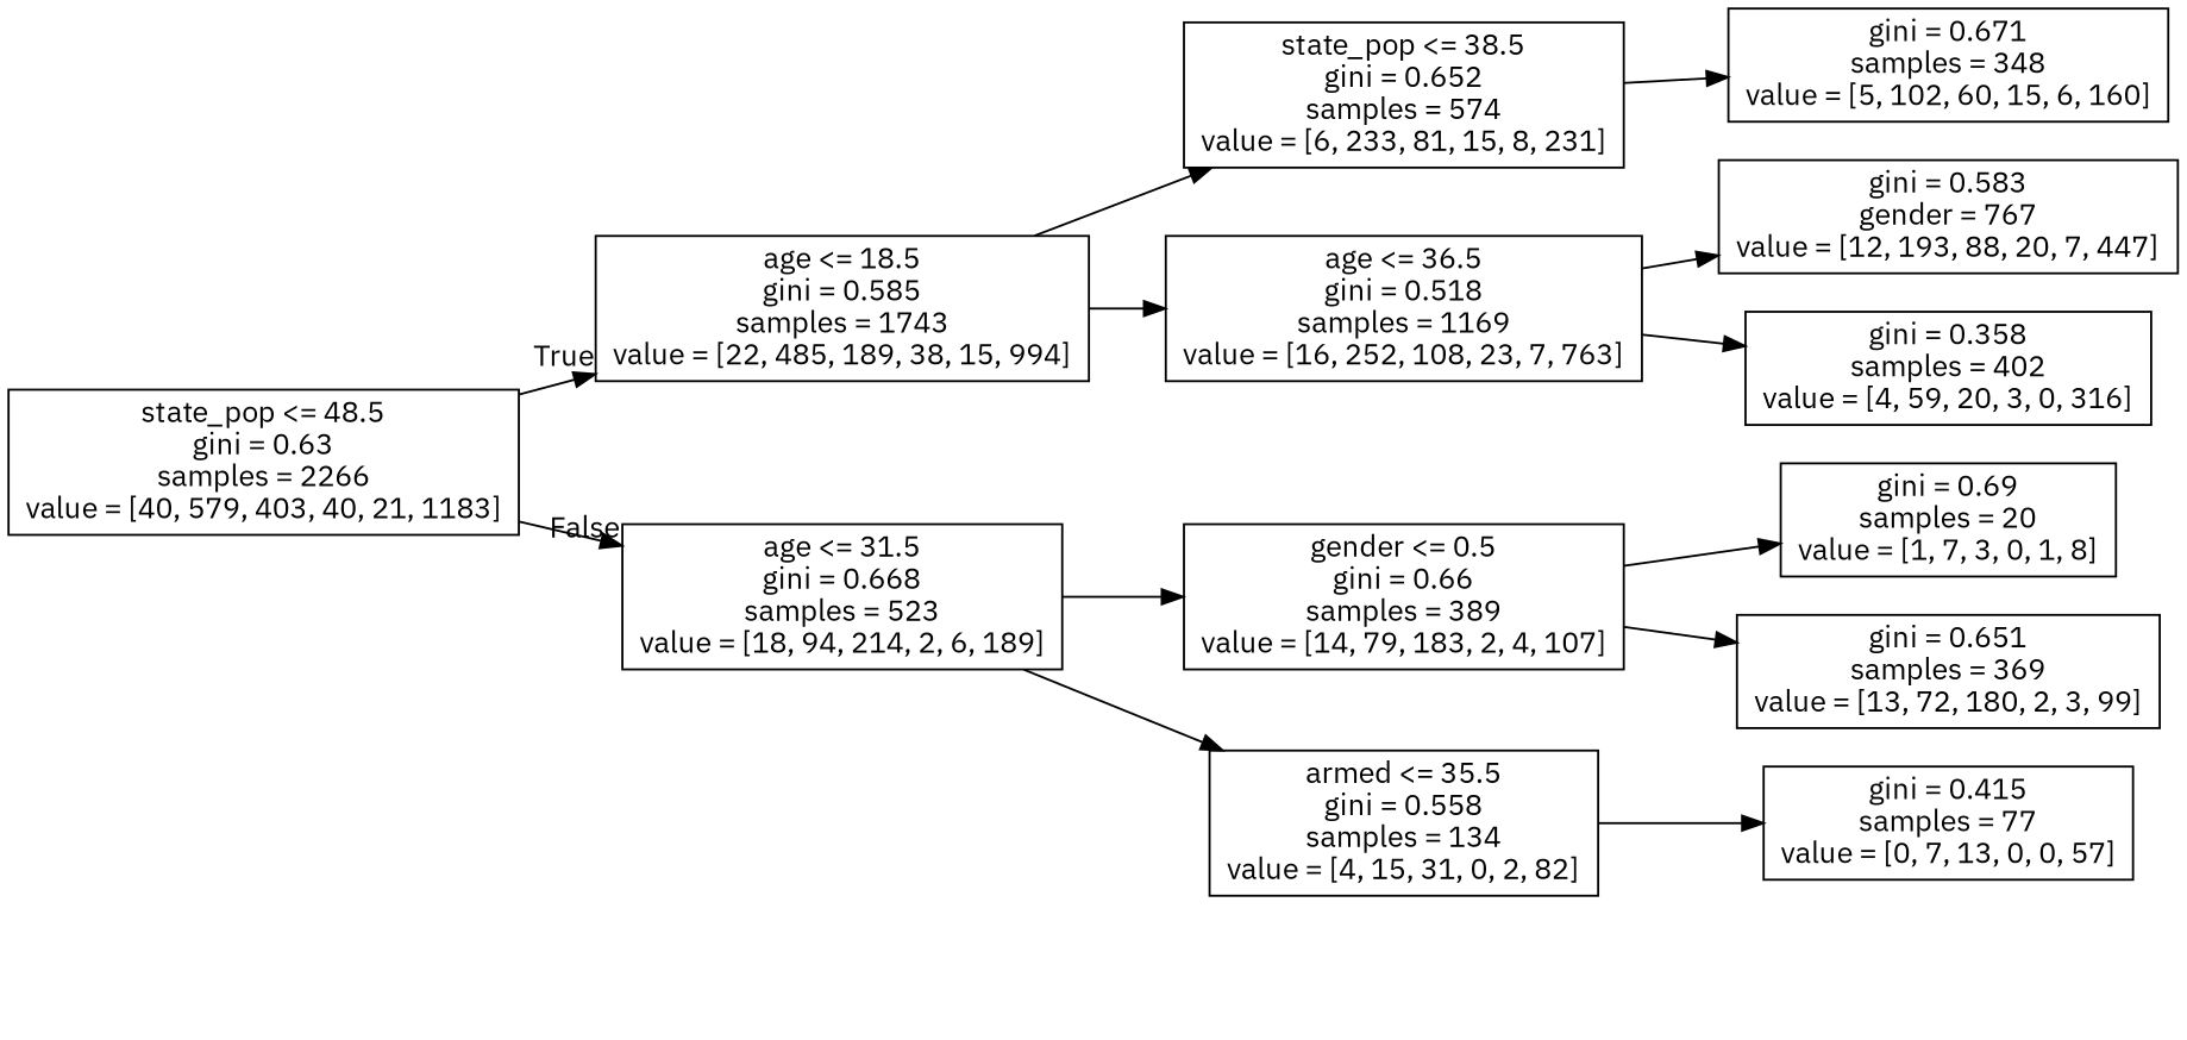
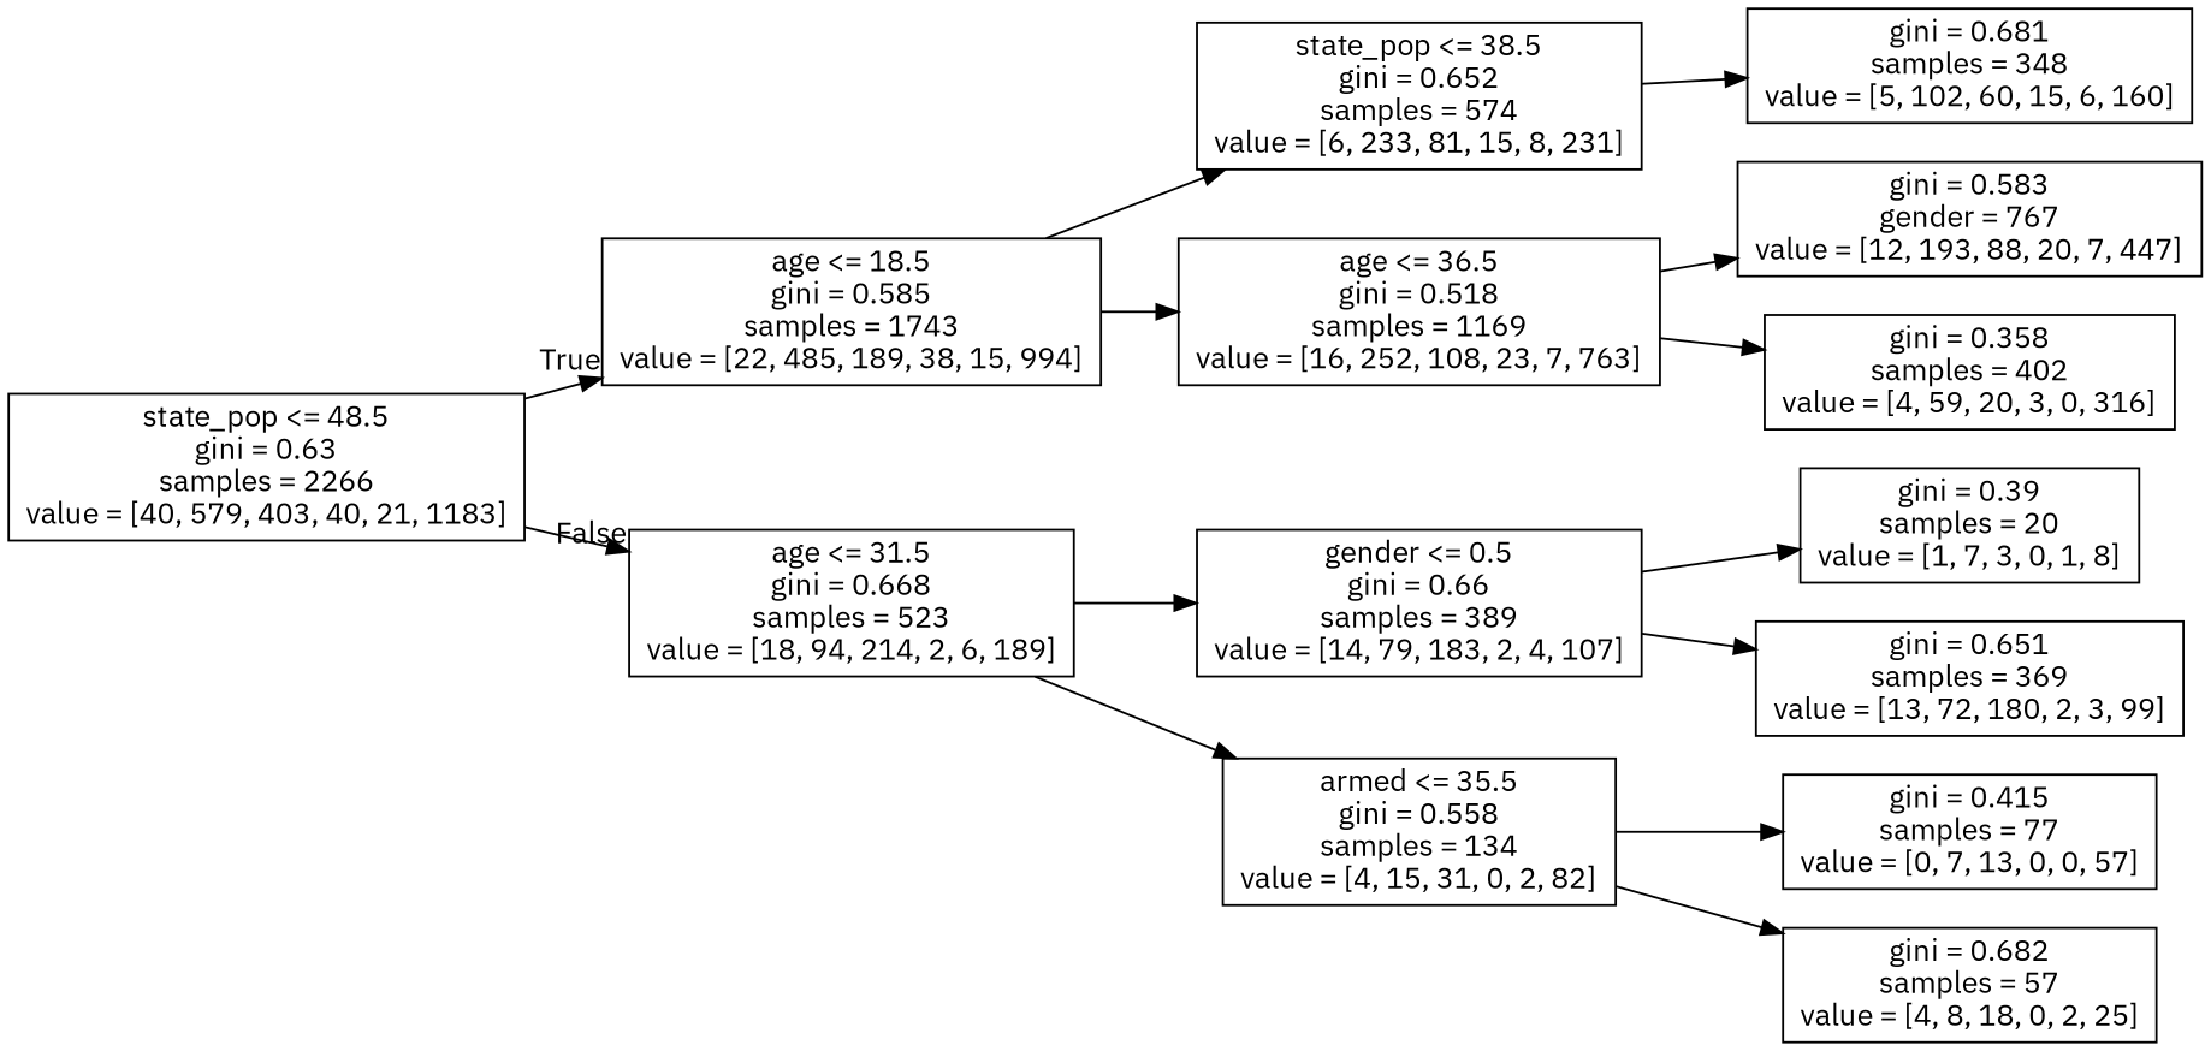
  digraph {
    fontname="IBM Plex Sans"
    rankdir=LR
    node [fontname="IBM Plex Sans" shape=box]
    edge [fontname="IBM Plex Sans"]
    n1 [label="state_pop <= 48.5\ngini = 0.63\nsamples = 2266\nvalue = [40, 579, 403, 40, 21, 1183]"]
    n2 [label="age <= 18.5\ngini = 0.585\nsamples = 1743\nvalue = [22, 485, 189, 38, 15, 994]"]
    n3 [label="age <= 31.5\ngini = 0.668\nsamples = 523\nvalue = [18, 94, 214, 2, 6, 189]"]
    n4 [label="state_pop <= 38.5\ngini = 0.652\nsamples = 574\nvalue = [6, 233, 81, 15, 8, 231]"]
    n5 [label="age <= 36.5\ngini = 0.518\nsamples = 1169\nvalue = [16, 252, 108, 23, 7, 763]"]
    n6 [label="gender <= 0.5\ngini = 0.66\nsamples = 389\nvalue = [14, 79, 183, 2, 4, 107]"]
    n7 [label="armed <= 35.5\ngini = 0.558\nsamples = 134\nvalue = [4, 15, 31, 0, 2, 82]"]
-   n8 [label="gini = 0.671\nsamples = 348\nvalue = [5, 102, 60, 15, 6, 160]"]
+   n8 [label="gini = 0.681\nsamples = 348\nvalue = [5, 102, 60, 15, 6, 160]"]
    n9 [label="gini = 0.583\ngender = 767\nvalue = [12, 193, 88, 20, 7, 447]"]
    n10 [label="gini = 0.358\nsamples = 402\nvalue = [4, 59, 20, 3, 0, 316]"]
-   n11 [label="gini = 0.69\nsamples = 20\nvalue = [1, 7, 3, 0, 1, 8]"]
+   n11 [label="gini = 0.39\nsamples = 20\nvalue = [1, 7, 3, 0, 1, 8]"]
    n12 [label="gini = 0.651\nsamples = 369\nvalue = [13, 72, 180, 2, 3, 99]"]
    n13 [label="gini = 0.415\nsamples = 77\nvalue = [0, 7, 13, 0, 0, 57]"]
+   n14 [label="gini = 0.682\nsamples = 57\nvalue = [4, 8, 18, 0, 2, 25]"]
    n1 -> n2 [headlabel=True labelangle=45 labeldistance=2.5]
    n1 -> n3 [headlabel=False labelangle=-45 labeldistance=2.5]
    n2 -> n4
    n2 -> n5
    n3 -> n6
    n3 -> n7
    n4 -> n8
    n5 -> n9
    n5 -> n10
    n6 -> n11
    n6 -> n12
    n7 -> n13
+   n7 -> n14
  }
